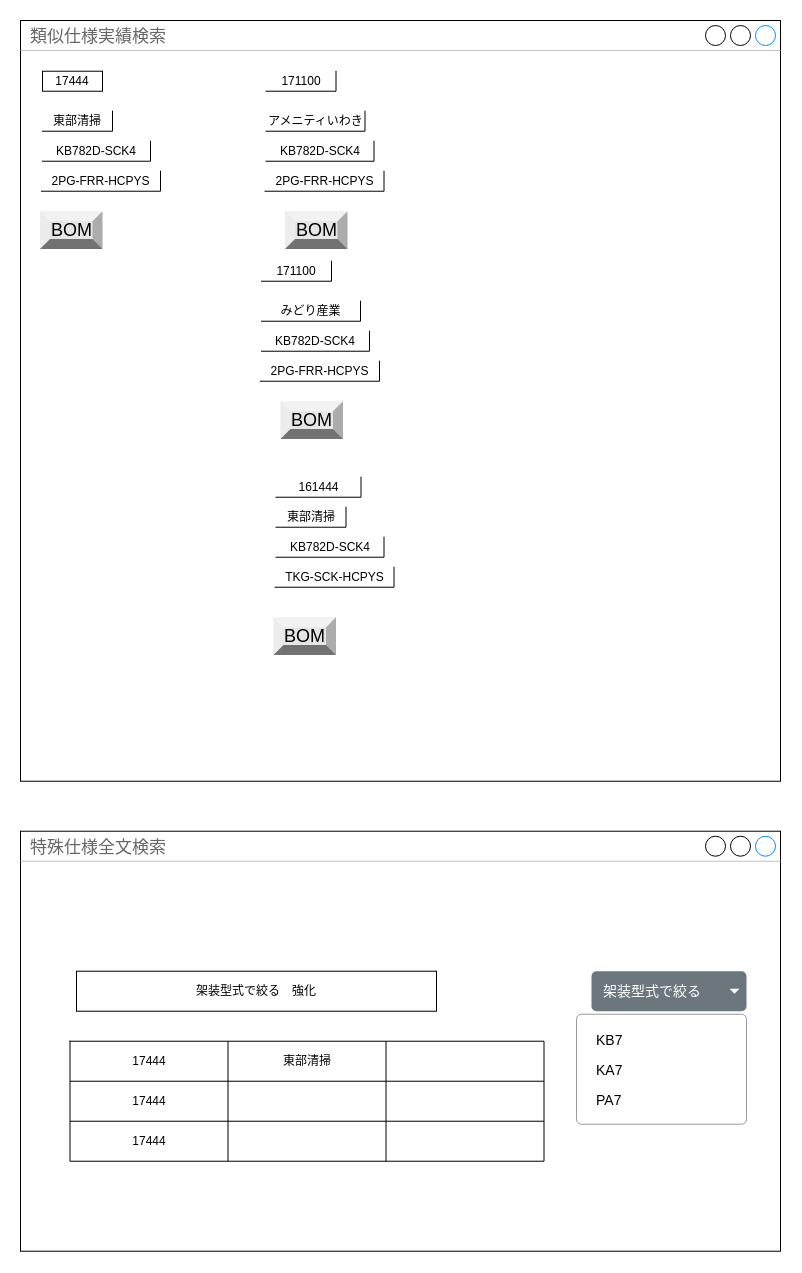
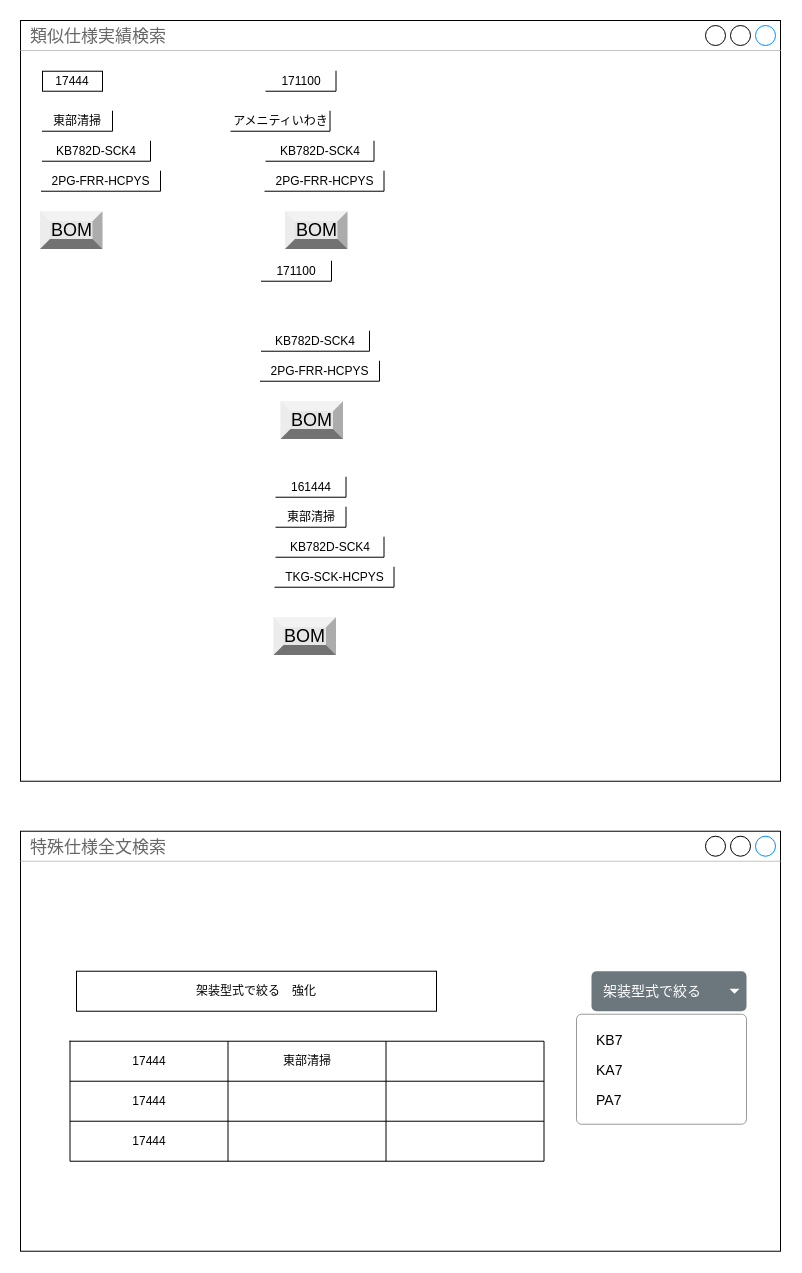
  <mxCell id="0" />
  <mxCell id="1" parent="0" />
  <mxCell id="2" value="類似仕様実績検索" style="strokeWidth=1;shadow=0;dashed=0;align=center;html=1;shape=mxgraph.mockup.containers.window;align=left;verticalAlign=top;spacingLeft=8;strokeColor2=#008cff;strokeColor3=#c4c4c4;fontColor=#666666;mainText=;fontSize=17;labelBackgroundColor=none;" parent="1" vertex="1"><mxGeometry x="20" y="20" width="760" height="760.73" as="geometry" /></mxCell>
  <mxCell id="3" value="17444" style="rounded=0;whiteSpace=wrap;html=1;" parent="1" vertex="1"><mxGeometry x="42" y="70.73" width="60" height="20" as="geometry" /></mxCell>
  <mxCell id="4" value="東部清掃" style="shape=partialRectangle;whiteSpace=wrap;html=1;top=0;left=0;fillColor=none;" parent="1" vertex="1"><mxGeometry x="42" y="110.73" width="70" height="20" as="geometry" /></mxCell>
  <mxCell id="5" value="KB782D-SCK4" style="shape=partialRectangle;whiteSpace=wrap;html=1;top=0;left=0;fillColor=none;" parent="1" vertex="1"><mxGeometry x="42" y="140.73" width="108" height="20" as="geometry" /></mxCell>
  <mxCell id="6" value="2PG-FRR-HCPYS" style="shape=partialRectangle;whiteSpace=wrap;html=1;top=0;left=0;fillColor=none;" parent="1" vertex="1"><mxGeometry x="41" y="170.73" width="119" height="20" as="geometry" /></mxCell>
- <mxCell id="7" value="アメニティいわき" style="shape=partialRectangle;whiteSpace=wrap;html=1;top=0;left=0;fillColor=none;" parent="1" vertex="1"><mxGeometry x="265.5" y="110.73" width="99" height="20" as="geometry" /></mxCell>
+ <mxCell id="7" value="アメニティいわき" style="shape=partialRectangle;whiteSpace=wrap;html=1;top=0;left=0;fillColor=none;" parent="1" vertex="1"><mxGeometry x="230.5" y="110.73" width="99" height="20" as="geometry" /></mxCell>
  <mxCell id="8" value="KB782D-SCK4" style="shape=partialRectangle;whiteSpace=wrap;html=1;top=0;left=0;fillColor=none;" parent="1" vertex="1"><mxGeometry x="265.5" y="140.73" width="108" height="20" as="geometry" /></mxCell>
  <mxCell id="9" value="2PG-FRR-HCPYS" style="shape=partialRectangle;whiteSpace=wrap;html=1;top=0;left=0;fillColor=none;" parent="1" vertex="1"><mxGeometry x="264.5" y="170.73" width="119" height="20" as="geometry" /></mxCell>
  <mxCell id="10" value="東部清掃" style="shape=partialRectangle;whiteSpace=wrap;html=1;top=0;left=0;fillColor=none;" parent="1" vertex="1"><mxGeometry x="275.5" y="506.73" width="70" height="20" as="geometry" /></mxCell>
  <mxCell id="11" value="KB782D-SCK4" style="shape=partialRectangle;whiteSpace=wrap;html=1;top=0;left=0;fillColor=none;" parent="1" vertex="1"><mxGeometry x="275.5" y="536.73" width="108" height="20" as="geometry" /></mxCell>
  <mxCell id="12" value="TKG-SCK-HCPYS" style="shape=partialRectangle;whiteSpace=wrap;html=1;top=0;left=0;fillColor=none;" parent="1" vertex="1"><mxGeometry x="274.5" y="566.73" width="119" height="20" as="geometry" /></mxCell>
- <mxCell id="13" value="161444" style="shape=partialRectangle;whiteSpace=wrap;html=1;top=0;left=0;fillColor=none;" parent="1" vertex="1"><mxGeometry x="275.5" y="476.73" width="85" height="20" as="geometry" /></mxCell>
+ <mxCell id="13" value="161444" style="shape=partialRectangle;whiteSpace=wrap;html=1;top=0;left=0;fillColor=none;" parent="1" vertex="1"><mxGeometry x="275.5" y="476.73" width="70" height="20" as="geometry" /></mxCell>
  <mxCell id="14" value="171100" style="shape=partialRectangle;whiteSpace=wrap;html=1;top=0;left=0;fillColor=none;" parent="1" vertex="1"><mxGeometry x="265.5" y="70.73" width="70" height="20" as="geometry" /></mxCell>
  <mxCell id="15" value="&lt;font style=&quot;font-size: 18px&quot;&gt;BOM&lt;br&gt;&lt;/font&gt;" style="labelPosition=center;verticalLabelPosition=middle;align=center;html=1;shape=mxgraph.basic.shaded_button;dx=10;fillColor=#E6E6E6;strokeColor=none;" parent="1" vertex="1"><mxGeometry x="39.5" y="210.73" width="62.5" height="37.88" as="geometry" /></mxCell>
  <mxCell id="16" value="&lt;font style=&quot;font-size: 18px&quot;&gt;BOM&lt;br&gt;&lt;/font&gt;" style="labelPosition=center;verticalLabelPosition=middle;align=center;html=1;shape=mxgraph.basic.shaded_button;dx=10;fillColor=#E6E6E6;strokeColor=none;" parent="1" vertex="1"><mxGeometry x="273" y="616.73" width="62.5" height="37.88" as="geometry" /></mxCell>
  <mxCell id="17" value="&lt;font style=&quot;font-size: 18px&quot;&gt;BOM&lt;br&gt;&lt;/font&gt;" style="labelPosition=center;verticalLabelPosition=middle;align=center;html=1;shape=mxgraph.basic.shaded_button;dx=10;fillColor=#E6E6E6;strokeColor=none;" parent="1" vertex="1"><mxGeometry x="284.5" y="210.73" width="62.5" height="37.88" as="geometry" /></mxCell>
- <mxCell id="18" value="みどり産業" style="shape=partialRectangle;whiteSpace=wrap;html=1;top=0;left=0;fillColor=none;" parent="1" vertex="1"><mxGeometry x="261" y="300.73" width="99" height="20" as="geometry" /></mxCell>
  <mxCell id="19" value="KB782D-SCK4" style="shape=partialRectangle;whiteSpace=wrap;html=1;top=0;left=0;fillColor=none;" parent="1" vertex="1"><mxGeometry x="261" y="330.73" width="108" height="20" as="geometry" /></mxCell>
  <mxCell id="20" value="2PG-FRR-HCPYS" style="shape=partialRectangle;whiteSpace=wrap;html=1;top=0;left=0;fillColor=none;" parent="1" vertex="1"><mxGeometry x="260" y="360.73" width="119" height="20" as="geometry" /></mxCell>
  <mxCell id="21" value="171100" style="shape=partialRectangle;whiteSpace=wrap;html=1;top=0;left=0;fillColor=none;" parent="1" vertex="1"><mxGeometry x="261" y="260.73" width="70" height="20" as="geometry" /></mxCell>
  <mxCell id="22" value="&lt;font style=&quot;font-size: 18px&quot;&gt;BOM&lt;br&gt;&lt;/font&gt;" style="labelPosition=center;verticalLabelPosition=middle;align=center;html=1;shape=mxgraph.basic.shaded_button;dx=10;fillColor=#E6E6E6;strokeColor=none;" parent="1" vertex="1"><mxGeometry x="280" y="400.73" width="62.5" height="37.88" as="geometry" /></mxCell>
  <mxCell id="23" value="特殊仕様全文検索" style="strokeWidth=1;shadow=0;dashed=0;align=center;html=1;shape=mxgraph.mockup.containers.window;align=left;verticalAlign=top;spacingLeft=8;strokeColor2=#008cff;strokeColor3=#c4c4c4;fontColor=#666666;mainText=;fontSize=17;labelBackgroundColor=none;" parent="1" vertex="1"><mxGeometry x="20" y="830.73" width="760" height="420" as="geometry" /></mxCell>
  <mxCell id="24" value="架装型式で絞る　強化" style="rounded=0;whiteSpace=wrap;html=1;" parent="1" vertex="1"><mxGeometry x="76" y="970.73" width="360" height="40" as="geometry" /></mxCell>
  <mxCell id="25" value="架装型式で絞る" style="html=1;shadow=0;dashed=0;shape=mxgraph.bootstrap.rrect;rSize=5;strokeColor=none;strokeWidth=1;fillColor=#6C767D;fontColor=#ffffff;whiteSpace=wrap;align=left;verticalAlign=middle;fontStyle=0;fontSize=14;spacingLeft=10;" parent="1" vertex="1"><mxGeometry x="591" y="970.73" width="155" height="40" as="geometry" /></mxCell>
  <mxCell id="26" value="" style="shape=triangle;direction=south;fillColor=#ffffff;strokeColor=none;perimeter=none;" parent="25" vertex="1"><mxGeometry x="1" y="0.5" width="10" height="5" relative="1" as="geometry"><mxPoint x="-17" y="-2.5" as="offset" /></mxGeometry></mxCell>
  <mxCell id="27" value="" style="html=1;shadow=0;dashed=0;shape=mxgraph.bootstrap.rrect;rSize=5;fillColor=#ffffff;strokeColor=#999999;" parent="1" vertex="1"><mxGeometry x="576" y="1013.73" width="170" height="110" as="geometry" /></mxCell>
  <mxCell id="28" value="KB7" style="fillColor=none;strokeColor=none;align=left;spacing=20;fontSize=14;" parent="27" vertex="1"><mxGeometry width="170" height="30" relative="1" as="geometry"><mxPoint y="10" as="offset" /></mxGeometry></mxCell>
  <mxCell id="29" value="KA7" style="fillColor=none;strokeColor=none;align=left;spacing=20;fontSize=14;" parent="27" vertex="1"><mxGeometry width="170" height="30" relative="1" as="geometry"><mxPoint y="40" as="offset" /></mxGeometry></mxCell>
  <mxCell id="30" value="PA7" style="fillColor=none;strokeColor=none;align=left;spacing=20;fontSize=14;" parent="27" vertex="1"><mxGeometry width="170" height="30" relative="1" as="geometry"><mxPoint y="70" as="offset" /></mxGeometry></mxCell>
  <mxCell id="31" value="" style="shape=table;html=1;whiteSpace=wrap;startSize=0;container=1;collapsible=0;childLayout=tableLayout;" parent="1" vertex="1"><mxGeometry x="69.5" y="1040.73" width="474" height="120" as="geometry" /></mxCell>
  <mxCell id="32" value="" style="shape=partialRectangle;html=1;whiteSpace=wrap;collapsible=0;dropTarget=0;pointerEvents=0;fillColor=none;top=0;left=0;bottom=0;right=0;points=[[0,0.5],[1,0.5]];portConstraint=eastwest;" parent="31" vertex="1"><mxGeometry width="474" height="40" as="geometry" /></mxCell>
  <mxCell id="33" value="&lt;div&gt;17444&lt;/div&gt;" style="shape=partialRectangle;html=1;whiteSpace=wrap;connectable=0;fillColor=none;top=0;left=0;bottom=0;right=0;overflow=hidden;" parent="32" vertex="1"><mxGeometry width="158" height="40" as="geometry" /></mxCell>
  <mxCell id="34" value="東部清掃" style="shape=partialRectangle;html=1;whiteSpace=wrap;connectable=0;fillColor=none;top=0;left=0;bottom=0;right=0;overflow=hidden;" parent="32" vertex="1"><mxGeometry x="158" width="158" height="40" as="geometry" /></mxCell>
  <mxCell id="35" value="" style="shape=partialRectangle;html=1;whiteSpace=wrap;connectable=0;fillColor=none;top=0;left=0;bottom=0;right=0;overflow=hidden;" parent="32" vertex="1"><mxGeometry x="316" width="158" height="40" as="geometry" /></mxCell>
  <mxCell id="36" value="" style="shape=partialRectangle;html=1;whiteSpace=wrap;collapsible=0;dropTarget=0;pointerEvents=0;fillColor=none;top=0;left=0;bottom=0;right=0;points=[[0,0.5],[1,0.5]];portConstraint=eastwest;" parent="31" vertex="1"><mxGeometry y="40" width="474" height="40" as="geometry" /></mxCell>
  <mxCell id="37" value="&lt;div&gt;17444&lt;/div&gt;" style="shape=partialRectangle;html=1;whiteSpace=wrap;connectable=0;fillColor=none;top=0;left=0;bottom=0;right=0;overflow=hidden;" parent="36" vertex="1"><mxGeometry width="158" height="40" as="geometry" /></mxCell>
  <mxCell id="38" value="" style="shape=partialRectangle;html=1;whiteSpace=wrap;connectable=0;fillColor=none;top=0;left=0;bottom=0;right=0;overflow=hidden;" parent="36" vertex="1"><mxGeometry x="158" width="158" height="40" as="geometry" /></mxCell>
  <mxCell id="39" value="" style="shape=partialRectangle;html=1;whiteSpace=wrap;connectable=0;fillColor=none;top=0;left=0;bottom=0;right=0;overflow=hidden;" parent="36" vertex="1"><mxGeometry x="316" width="158" height="40" as="geometry" /></mxCell>
  <mxCell id="40" value="" style="shape=partialRectangle;html=1;whiteSpace=wrap;collapsible=0;dropTarget=0;pointerEvents=0;fillColor=none;top=0;left=0;bottom=0;right=0;points=[[0,0.5],[1,0.5]];portConstraint=eastwest;" parent="31" vertex="1"><mxGeometry y="80" width="474" height="40" as="geometry" /></mxCell>
  <mxCell id="41" value="&lt;div&gt;17444&lt;/div&gt;" style="shape=partialRectangle;html=1;whiteSpace=wrap;connectable=0;fillColor=none;top=0;left=0;bottom=0;right=0;overflow=hidden;" parent="40" vertex="1"><mxGeometry width="158" height="40" as="geometry" /></mxCell>
  <mxCell id="42" value="" style="shape=partialRectangle;html=1;whiteSpace=wrap;connectable=0;fillColor=none;top=0;left=0;bottom=0;right=0;overflow=hidden;" parent="40" vertex="1"><mxGeometry x="158" width="158" height="40" as="geometry" /></mxCell>
  <mxCell id="43" value="" style="shape=partialRectangle;html=1;whiteSpace=wrap;connectable=0;fillColor=none;top=0;left=0;bottom=0;right=0;overflow=hidden;" parent="40" vertex="1"><mxGeometry x="316" width="158" height="40" as="geometry" /></mxCell>
